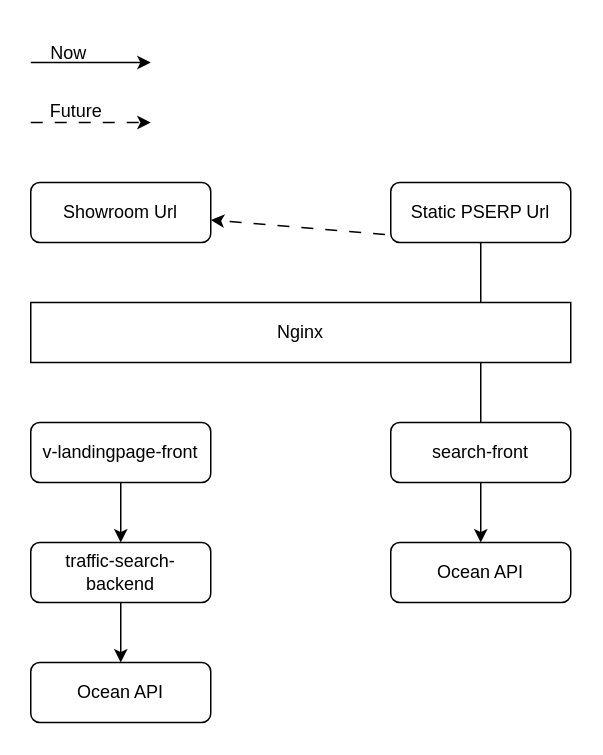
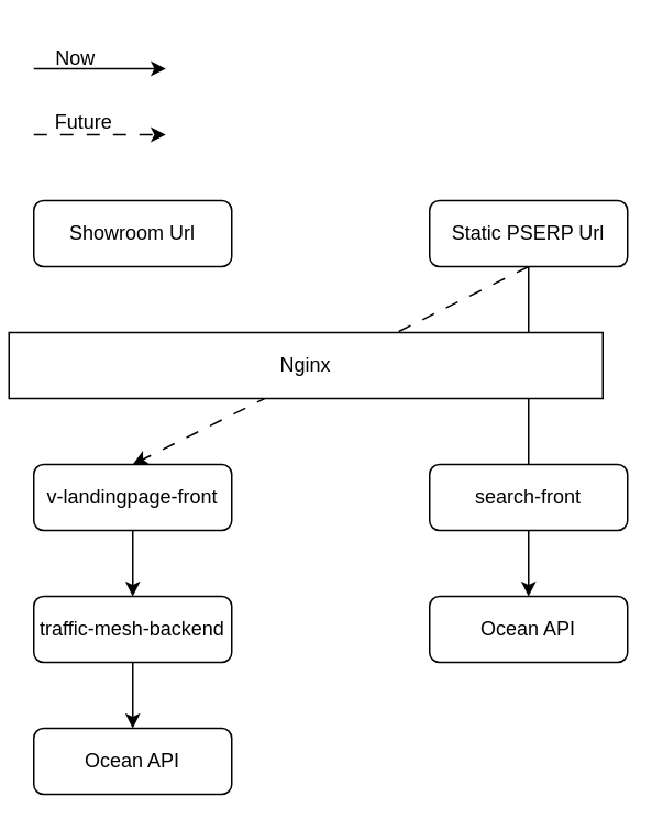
  <mxCell id="0" />
  <mxCell id="1" parent="0" />
  <mxCell id="2" value="Showroom Url" style="rounded=1;whiteSpace=wrap;html=1;" vertex="1" parent="1"><mxGeometry x="20" y="121" width="120" height="40" as="geometry" /></mxCell>
  <mxCell id="3" style="edgeStyle=orthogonalEdgeStyle;rounded=0;orthogonalLoop=1;jettySize=auto;html=1;exitX=0.5;exitY=1;exitDx=0;exitDy=0;entryX=0.5;entryY=0;entryDx=0;entryDy=0;endArrow=none;" edge="1" parent="1" source="5" target="10"><mxGeometry relative="1" as="geometry" /></mxCell>
- <mxCell id="4" style="rounded=0;orthogonalLoop=1;jettySize=auto;html=1;exitX=0.5;exitY=1;exitDx=0;exitDy=0;dashed=1;dashPattern=8 8;" edge="1" parent="1" source="5" target="2"><mxGeometry relative="1" as="geometry" /></mxCell>
+ <mxCell id="4" style="rounded=0;orthogonalLoop=1;jettySize=auto;html=1;exitX=0.5;exitY=1;exitDx=0;exitDy=0;entryX=0.5;entryY=0;entryDx=0;entryDy=0;dashed=1;dashPattern=8 8;" edge="1" parent="1" source="5" target="8"><mxGeometry relative="1" as="geometry" /></mxCell>
  <mxCell id="5" value="Static PSERP Url" style="rounded=1;whiteSpace=wrap;html=1;" vertex="1" parent="1"><mxGeometry x="260" y="121" width="120" height="40" as="geometry" /></mxCell>
- <mxCell id="6" value="Nginx" style="rounded=0;whiteSpace=wrap;html=1;" vertex="1" parent="1"><mxGeometry x="20" y="201" width="360" height="40" as="geometry" /></mxCell>
+ <mxCell id="6" value="Nginx" style="rounded=0;whiteSpace=wrap;html=1;" vertex="1" parent="1"><mxGeometry x="5" y="201" width="360" height="40" as="geometry" /></mxCell>
  <mxCell id="7" style="edgeStyle=orthogonalEdgeStyle;rounded=0;orthogonalLoop=1;jettySize=auto;html=1;exitX=0.5;exitY=1;exitDx=0;exitDy=0;entryX=0.5;entryY=0;entryDx=0;entryDy=0;" edge="1" parent="1" source="8" target="12"><mxGeometry relative="1" as="geometry" /></mxCell>
  <mxCell id="8" value="v-landingpage-front" style="rounded=1;whiteSpace=wrap;html=1;" vertex="1" parent="1"><mxGeometry x="20" y="281" width="120" height="40" as="geometry" /></mxCell>
  <mxCell id="9" style="edgeStyle=orthogonalEdgeStyle;rounded=0;orthogonalLoop=1;jettySize=auto;html=1;exitX=0.5;exitY=1;exitDx=0;exitDy=0;entryX=0.5;entryY=0;entryDx=0;entryDy=0;" edge="1" parent="1" source="10" target="13"><mxGeometry relative="1" as="geometry" /></mxCell>
  <mxCell id="10" value="search-front" style="rounded=1;whiteSpace=wrap;html=1;" vertex="1" parent="1"><mxGeometry x="260" y="281" width="120" height="40" as="geometry" /></mxCell>
  <mxCell id="11" style="edgeStyle=orthogonalEdgeStyle;rounded=0;orthogonalLoop=1;jettySize=auto;html=1;exitX=0.5;exitY=1;exitDx=0;exitDy=0;entryX=0.5;entryY=0;entryDx=0;entryDy=0;" edge="1" parent="1" source="12" target="14"><mxGeometry relative="1" as="geometry" /></mxCell>
- <mxCell id="12" value="traffic-search-backend" style="rounded=1;whiteSpace=wrap;html=1;" vertex="1" parent="1"><mxGeometry x="20" y="361" width="120" height="40" as="geometry" /></mxCell>
+ <mxCell id="12" value="traffic-mesh-backend" style="rounded=1;whiteSpace=wrap;html=1;" vertex="1" parent="1"><mxGeometry x="20" y="361" width="120" height="40" as="geometry" /></mxCell>
  <mxCell id="13" value="Ocean API" style="rounded=1;whiteSpace=wrap;html=1;" vertex="1" parent="1"><mxGeometry x="260" y="361" width="120" height="40" as="geometry" /></mxCell>
  <mxCell id="14" value="Ocean API" style="rounded=1;whiteSpace=wrap;html=1;" vertex="1" parent="1"><mxGeometry x="20" y="441" width="120" height="40" as="geometry" /></mxCell>
  <mxCell id="15" value="" style="endArrow=classic;html=1;rounded=0;" edge="1" parent="1"><mxGeometry width="50" height="50" relative="1" as="geometry"><mxPoint x="20" y="41" as="sourcePoint" /><mxPoint x="100" y="41" as="targetPoint" /></mxGeometry></mxCell>
  <mxCell id="16" value="Now" style="text;html=1;align=center;verticalAlign=middle;resizable=0;points=[];autosize=1;strokeColor=none;fillColor=none;" vertex="1" parent="1"><mxGeometry x="20" y="20" width="50" height="30" as="geometry" /></mxCell>
  <mxCell id="17" value="" style="endArrow=classic;html=1;rounded=0;dashed=1;dashPattern=8 8;" edge="1" parent="1"><mxGeometry width="50" height="50" relative="1" as="geometry"><mxPoint x="20" y="81" as="sourcePoint" /><mxPoint x="100" y="81" as="targetPoint" /></mxGeometry></mxCell>
  <mxCell id="18" value="Future" style="text;html=1;align=center;verticalAlign=middle;resizable=0;points=[];autosize=1;strokeColor=none;fillColor=none;" vertex="1" parent="1"><mxGeometry x="20" y="59" width="60" height="30" as="geometry" /></mxCell>
